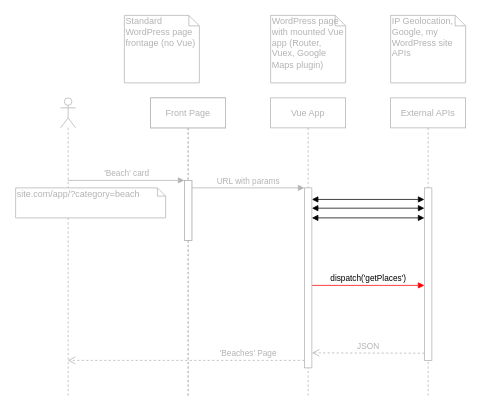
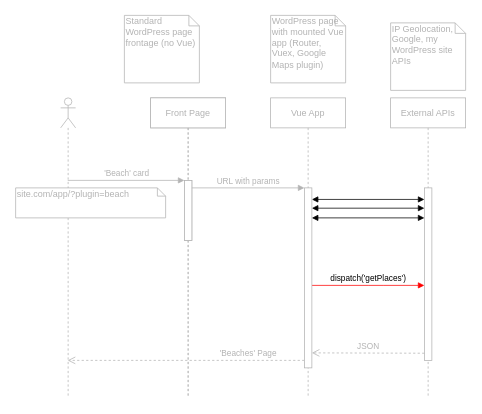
  <mxCell id="0" />
  <mxCell id="1" parent="0" />
- <mxCell id="2" value="IP Geolocation, Google, my WordPress site APIs" style="shape=note;whiteSpace=wrap;html=1;size=14;verticalAlign=top;align=left;spacingTop=-6;strokeColor=#B3B3B3;fontColor=#B3B3B3;" parent="1" vertex="1"><mxGeometry x="520" y="20" width="100" height="90" as="geometry" /></mxCell>
+ <mxCell id="2" value="IP Geolocation, Google, my WordPress site APIs" style="shape=note;whiteSpace=wrap;html=1;size=14;verticalAlign=top;align=left;spacingTop=-6;strokeColor=#B3B3B3;fontColor=#B3B3B3;" parent="1" vertex="1"><mxGeometry x="520" y="30" width="100" height="90" as="geometry" /></mxCell>
  <mxCell id="3" value="&lt;font style=&quot;font-size: 12px&quot;&gt;Front Page&lt;/font&gt;" style="shape=umlLifeline;perimeter=lifelinePerimeter;whiteSpace=wrap;html=1;container=1;collapsible=0;recursiveResize=0;outlineConnect=0;strokeColor=#B3B3B3;fontColor=#B3B3B3;" parent="1" vertex="1"><mxGeometry x="200" y="130" width="100" height="400" as="geometry" /></mxCell>
  <mxCell id="4" value="" style="html=1;points=[];perimeter=orthogonalPerimeter;strokeColor=#B3B3B3;fontColor=#B3B3B3;" parent="3" vertex="1"><mxGeometry x="45" y="110" width="10" height="80" as="geometry" /></mxCell>
  <mxCell id="5" value="Standard WordPress page frontage (no Vue)" style="shape=note;whiteSpace=wrap;html=1;size=14;verticalAlign=top;align=left;spacingTop=-6;strokeColor=#B3B3B3;fontColor=#B3B3B3;" parent="1" vertex="1"><mxGeometry x="165" y="20" width="100" height="90" as="geometry" /></mxCell>
  <mxCell id="6" value="External APIs" style="shape=umlLifeline;perimeter=lifelinePerimeter;whiteSpace=wrap;html=1;container=1;collapsible=0;recursiveResize=0;outlineConnect=0;strokeColor=#B3B3B3;fontColor=#B3B3B3;" parent="1" vertex="1"><mxGeometry x="520" y="130" width="100" height="400" as="geometry" /></mxCell>
  <mxCell id="7" value="" style="html=1;points=[];perimeter=orthogonalPerimeter;strokeColor=#B3B3B3;fontColor=#B3B3B3;" parent="6" vertex="1"><mxGeometry x="45" y="120" width="10" height="230" as="geometry" /></mxCell>
  <mxCell id="8" value="Front Page" style="shape=umlLifeline;perimeter=lifelinePerimeter;whiteSpace=wrap;html=1;container=1;collapsible=0;recursiveResize=0;outlineConnect=0;strokeColor=#B3B3B3;fontColor=#B3B3B3;" parent="6" vertex="1"><mxGeometry x="-320" width="100" height="400" as="geometry" /></mxCell>
  <mxCell id="9" value="" style="html=1;points=[];perimeter=orthogonalPerimeter;strokeColor=#B3B3B3;fontColor=#B3B3B3;" parent="8" vertex="1"><mxGeometry x="45" y="110" width="10" height="80" as="geometry" /></mxCell>
  <mxCell id="10" value="" style="shape=umlLifeline;participant=umlActor;perimeter=lifelinePerimeter;whiteSpace=wrap;html=1;container=1;collapsible=0;recursiveResize=0;verticalAlign=top;spacingTop=36;outlineConnect=0;strokeColor=#B3B3B3;fontColor=#B3B3B3;" parent="1" vertex="1"><mxGeometry x="80" y="130" width="20" height="400" as="geometry" /></mxCell>
  <mxCell id="11" value="WordPress page with mounted Vue app (Router, Vuex, Google Maps plugin)" style="shape=note;whiteSpace=wrap;html=1;size=14;verticalAlign=top;align=left;spacingTop=-6;strokeColor=#B3B3B3;fontColor=#B3B3B3;" parent="1" vertex="1"><mxGeometry x="360" y="20" width="100" height="90" as="geometry" /></mxCell>
- <mxCell id="12" value="site.com/app/?category=beach" style="shape=note;whiteSpace=wrap;html=1;size=11;verticalAlign=top;align=left;spacingTop=-6;strokeColor=#B3B3B3;fontColor=#B3B3B3;" parent="1" vertex="1"><mxGeometry x="20" y="250" width="200" height="40" as="geometry" /></mxCell>
+ <mxCell id="12" value="site.com/app/?plugin=beach" style="shape=note;whiteSpace=wrap;html=1;size=11;verticalAlign=top;align=left;spacingTop=-6;strokeColor=#B3B3B3;fontColor=#B3B3B3;" parent="1" vertex="1"><mxGeometry x="20" y="250" width="200" height="40" as="geometry" /></mxCell>
  <mxCell id="13" style="edgeStyle=orthogonalEdgeStyle;rounded=0;orthogonalLoop=1;jettySize=auto;html=1;exitX=0.5;exitY=1;exitDx=0;exitDy=0;exitPerimeter=0;strokeColor=#B3B3B3;fontColor=#B3B3B3;" parent="1" source="12" target="12" edge="1"><mxGeometry relative="1" as="geometry" /></mxCell>
  <mxCell id="14" value="'Beach' card" style="html=1;verticalAlign=bottom;endArrow=block;entryX=0;entryY=0;strokeColor=#B3B3B3;fontColor=#B3B3B3;" parent="1" source="10" target="4" edge="1"><mxGeometry relative="1" as="geometry"><mxPoint x="175" y="240" as="sourcePoint" /></mxGeometry></mxCell>
  <mxCell id="15" value="URL with params" style="html=1;verticalAlign=bottom;endArrow=block;entryX=0;entryY=0;strokeColor=#B3B3B3;fontColor=#B3B3B3;" parent="1" source="4" edge="1"><mxGeometry relative="1" as="geometry"><mxPoint x="290" y="250" as="sourcePoint" /><mxPoint x="405" y="250" as="targetPoint" /></mxGeometry></mxCell>
  <mxCell id="16" value="'Beaches' Page" style="html=1;verticalAlign=bottom;endArrow=open;dashed=1;endSize=8;strokeColor=#B3B3B3;fontColor=#B3B3B3;" parent="1" target="10" edge="1"><mxGeometry x="-0.525" relative="1" as="geometry"><mxPoint x="335" y="326" as="targetPoint" /><mxPoint as="offset" /><mxPoint x="405" y="480" as="sourcePoint" /></mxGeometry></mxCell>
  <mxCell id="17" value="" style="html=1;verticalAlign=bottom;endArrow=block;exitX=1;exitY=0.067;exitDx=0;exitDy=0;exitPerimeter=0;startArrow=block;startFill=1;fontColor=#B3B3B3;" parent="1" target="7" edge="1"><mxGeometry relative="1" as="geometry"><mxPoint x="415" y="265.41" as="sourcePoint" /><mxPoint x="570" y="260" as="targetPoint" /></mxGeometry></mxCell>
  <mxCell id="18" value="dispatch('getPlaces')" style="html=1;verticalAlign=bottom;endArrow=block;strokeColor=#FF0000;" parent="1" target="7" edge="1"><mxGeometry width="80" relative="1" as="geometry"><mxPoint x="415" y="380" as="sourcePoint" /><mxPoint x="510" y="350" as="targetPoint" /><Array as="points"><mxPoint x="500" y="380" /></Array></mxGeometry></mxCell>
  <mxCell id="19" value="JSON" style="html=1;verticalAlign=bottom;endArrow=open;dashed=1;endSize=8;strokeColor=#B3B3B3;fontColor=#B3B3B3;" parent="1" edge="1"><mxGeometry relative="1" as="geometry"><mxPoint x="565" y="470.47" as="sourcePoint" /><mxPoint x="415" y="470" as="targetPoint" /></mxGeometry></mxCell>
  <mxCell id="20" value="" style="html=1;verticalAlign=bottom;endArrow=block;exitX=1;exitY=0.067;exitDx=0;exitDy=0;exitPerimeter=0;startArrow=block;startFill=1;fontColor=#B3B3B3;" parent="1" edge="1"><mxGeometry relative="1" as="geometry"><mxPoint x="415" y="277.08" as="sourcePoint" /><mxPoint x="565" y="277.08" as="targetPoint" /></mxGeometry></mxCell>
  <mxCell id="21" value="Vue App" style="shape=umlLifeline;perimeter=lifelinePerimeter;whiteSpace=wrap;html=1;container=1;collapsible=0;recursiveResize=0;outlineConnect=0;strokeColor=#B3B3B3;fontColor=#B3B3B3;" parent="1" vertex="1"><mxGeometry x="360" y="130" width="100" height="400" as="geometry" /></mxCell>
  <mxCell id="22" value="" style="html=1;points=[];perimeter=orthogonalPerimeter;strokeColor=#B3B3B3;fontColor=#B3B3B3;" parent="21" vertex="1"><mxGeometry x="45" y="120" width="10" height="240" as="geometry" /></mxCell>
  <mxCell id="23" value="" style="html=1;verticalAlign=bottom;endArrow=block;exitX=1;exitY=0.067;exitDx=0;exitDy=0;exitPerimeter=0;startArrow=block;startFill=1;fontColor=#B3B3B3;" parent="1" edge="1"><mxGeometry relative="1" as="geometry"><mxPoint x="415" y="290" as="sourcePoint" /><mxPoint x="565" y="290" as="targetPoint" /></mxGeometry></mxCell>
